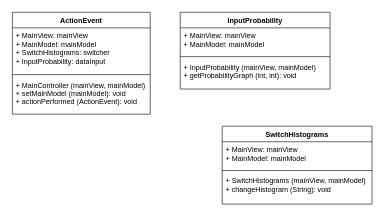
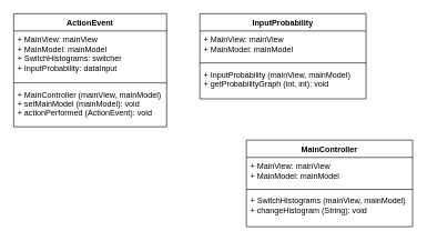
  <mxCell id="0" />
  <mxCell id="1" parent="0" />
  <mxCell id="2" value="InputProbability" style="swimlane;fontStyle=1;align=center;verticalAlign=top;childLayout=stackLayout;horizontal=1;startSize=26;horizontalStack=0;resizeParent=1;resizeParentMax=0;resizeLast=0;collapsible=1;marginBottom=0;" vertex="1" parent="1"><mxGeometry x="300" y="20" width="250" height="128" as="geometry" /></mxCell>
  <mxCell id="3" value="+ MainView: mainView&#10;+ MainModel: mainModel" style="text;strokeColor=none;fillColor=none;align=left;verticalAlign=top;spacingLeft=4;spacingRight=4;overflow=hidden;rotatable=0;points=[[0,0.5],[1,0.5]];portConstraint=eastwest;" vertex="1" parent="2"><mxGeometry y="26" width="250" height="44" as="geometry" /></mxCell>
  <mxCell id="4" value="" style="line;strokeWidth=1;fillColor=none;align=left;verticalAlign=middle;spacingTop=-1;spacingLeft=3;spacingRight=3;rotatable=0;labelPosition=right;points=[];portConstraint=eastwest;" vertex="1" parent="2"><mxGeometry y="70" width="250" height="8" as="geometry" /></mxCell>
  <mxCell id="5" value="+ InputProbability (mainView, mainModel)&#10;+ getProbabilityGraph (int, int): void" style="text;strokeColor=none;fillColor=none;align=left;verticalAlign=top;spacingLeft=4;spacingRight=4;overflow=hidden;rotatable=0;points=[[0,0.5],[1,0.5]];portConstraint=eastwest;" vertex="1" parent="2"><mxGeometry y="78" width="250" height="50" as="geometry" /></mxCell>
  <mxCell id="6" value="ActionEvent" style="swimlane;fontStyle=1;align=center;verticalAlign=top;childLayout=stackLayout;horizontal=1;startSize=26;horizontalStack=0;resizeParent=1;resizeParentMax=0;resizeLast=0;collapsible=1;marginBottom=0;" vertex="1" parent="1"><mxGeometry x="20" y="20" width="230" height="170" as="geometry"><mxRectangle x="40" y="80" width="112" height="26" as="alternateBounds" /></mxGeometry></mxCell>
  <mxCell id="7" value="+ MainView: mainView&#10;+ MainModel: mainModel&#10;+ SwitchHistograms: switcher&#10;+ InputProbability: dataInput" style="text;strokeColor=none;fillColor=none;align=left;verticalAlign=top;spacingLeft=4;spacingRight=4;overflow=hidden;rotatable=0;points=[[0,0.5],[1,0.5]];portConstraint=eastwest;" vertex="1" parent="6"><mxGeometry y="26" width="230" height="74" as="geometry" /></mxCell>
  <mxCell id="8" value="" style="line;strokeWidth=1;fillColor=none;align=left;verticalAlign=middle;spacingTop=-1;spacingLeft=3;spacingRight=3;rotatable=0;labelPosition=right;points=[];portConstraint=eastwest;" vertex="1" parent="6"><mxGeometry y="100" width="230" height="8" as="geometry" /></mxCell>
  <mxCell id="9" value="+ MainController (mainView, mainModel)&#10;+ setMainModel (mainModel): void&#10;+ actionPerformed (ActionEvent): void" style="text;strokeColor=none;fillColor=none;align=left;verticalAlign=top;spacingLeft=4;spacingRight=4;overflow=hidden;rotatable=0;points=[[0,0.5],[1,0.5]];portConstraint=eastwest;" vertex="1" parent="6"><mxGeometry y="108" width="230" height="62" as="geometry" /></mxCell>
- <mxCell id="10" value="SwitchHistograms" style="swimlane;fontStyle=1;align=center;verticalAlign=top;childLayout=stackLayout;horizontal=1;startSize=26;horizontalStack=0;resizeParent=1;resizeParentMax=0;resizeLast=0;collapsible=1;marginBottom=0;" vertex="1" parent="1"><mxGeometry x="370" y="210" width="250" height="130" as="geometry" /></mxCell>
+ <mxCell id="10" value="MainController" style="swimlane;fontStyle=1;align=center;verticalAlign=top;childLayout=stackLayout;horizontal=1;startSize=26;horizontalStack=0;resizeParent=1;resizeParentMax=0;resizeLast=0;collapsible=1;marginBottom=0;" vertex="1" parent="1"><mxGeometry x="370" y="210" width="250" height="130" as="geometry" /></mxCell>
  <mxCell id="11" value="+ MainView: mainView&#10;+ MainModel: mainModel" style="text;strokeColor=none;fillColor=none;align=left;verticalAlign=top;spacingLeft=4;spacingRight=4;overflow=hidden;rotatable=0;points=[[0,0.5],[1,0.5]];portConstraint=eastwest;" vertex="1" parent="10"><mxGeometry y="26" width="250" height="44" as="geometry" /></mxCell>
  <mxCell id="12" value="" style="line;strokeWidth=1;fillColor=none;align=left;verticalAlign=middle;spacingTop=-1;spacingLeft=3;spacingRight=3;rotatable=0;labelPosition=right;points=[];portConstraint=eastwest;" vertex="1" parent="10"><mxGeometry y="70" width="250" height="8" as="geometry" /></mxCell>
  <mxCell id="13" value="+ SwitchHistograms (mainView, mainModel)&#10;+ changeHistogram (String): void" style="text;strokeColor=none;fillColor=none;align=left;verticalAlign=top;spacingLeft=4;spacingRight=4;overflow=hidden;rotatable=0;points=[[0,0.5],[1,0.5]];portConstraint=eastwest;" vertex="1" parent="10"><mxGeometry y="78" width="250" height="52" as="geometry" /></mxCell>
